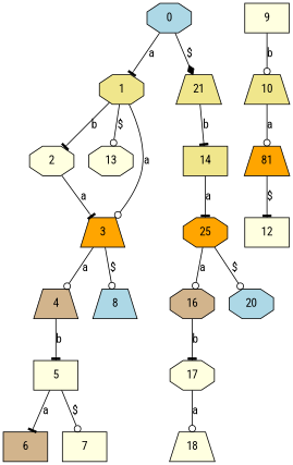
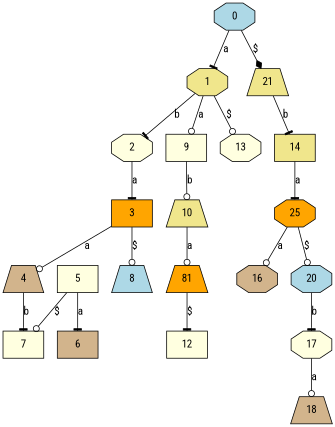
  digraph {
    fontname="Roboto Condensed"
    node [fillcolor=lightyellow fontname="Roboto Condensed" shape=octagon style=filled]
    edge [arrowhead=odot fontname="Roboto Condensed"]
    0 [fillcolor=lightblue]
    1 [fillcolor=khaki]
    21 [fillcolor=khaki shape=trapezium]
    2
    9 [shape=box]
    13
    14 [fillcolor=khaki shape=box]
    n8 [fillcolor=orange label=25]
-   3 [fillcolor=orange shape=trapezium]
+   3 [fillcolor=orange shape=box]
    10 [fillcolor=khaki shape=trapezium]
    4 [fillcolor=tan shape=trapezium]
    8 [fillcolor=lightblue shape=trapezium]
    5 [shape=box]
    6 [fillcolor=tan shape=box]
    7 [shape=box]
    n16 [fillcolor=orange label=81 shape=trapezium]
    12 [shape=box]
    16 [fillcolor=tan]
    20 [fillcolor=lightblue]
    17
-   18 [shape=trapezium]
+   18 [fillcolor=tan shape=trapezium]
    0 -> 1 [arrowhead=tee label=a]
    0 -> 21 [arrowhead=diamond label="$"]
    1 -> 2 [arrowhead=tee label=b]
-   1 -> 3 [label=a]
+   1 -> 9 [label=a]
    1 -> 13 [label="$"]
    21 -> 14 [arrowhead=tee label=b]
    2 -> 3 [arrowhead=tee label=a]
    9 -> 10 [label=b]
    14 -> n8 [arrowhead=tee label=a]
    n8 -> 16 [label=a]
    n8 -> 20 [label="$"]
    3 -> 4 [label=a]
    3 -> 8 [label="$"]
    10 -> n16 [label=a]
-   4 -> 5 [arrowhead=tee label=b]
+   4 -> 7 [arrowhead=tee label=b]
    5 -> 6 [arrowhead=tee label=a]
    5 -> 7 [label="$"]
    n16 -> 12 [arrowhead=tee label="$"]
-   16 -> 17 [arrowhead=tee label=b]
+   20 -> 17 [arrowhead=tee label=b]
    17 -> 18 [label=a]
  }
